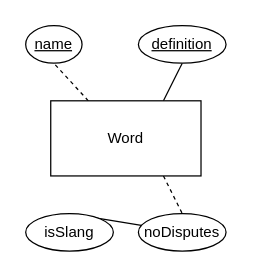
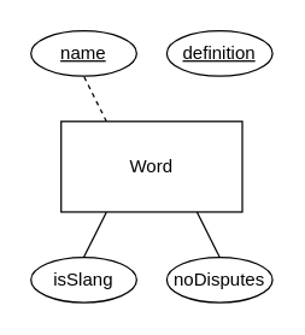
  <mxCell id="0" />
  <mxCell id="1" parent="0" />
- <mxCell id="2" style="rounded=0;orthogonalLoop=1;jettySize=auto;html=1;exitX=0.75;exitY=0;exitDx=0;exitDy=0;entryX=0.5;entryY=1;entryDx=0;entryDy=0;endArrow=none;endFill=0;" parent="1" source="5" target="7" edge="1"><mxGeometry relative="1" as="geometry" /></mxCell>
  <mxCell id="3" style="edgeStyle=none;rounded=0;orthogonalLoop=1;jettySize=auto;html=1;exitX=0.25;exitY=0;exitDx=0;exitDy=0;entryX=0.5;entryY=1;entryDx=0;entryDy=0;endArrow=none;endFill=0;dashed=1;" parent="1" source="5" target="6" edge="1"><mxGeometry relative="1" as="geometry" /></mxCell>
- <mxCell id="4" style="edgeStyle=none;rounded=0;orthogonalLoop=1;jettySize=auto;html=1;exitX=0.75;exitY=1;exitDx=0;exitDy=0;entryX=0.5;entryY=0;entryDx=0;entryDy=0;endArrow=none;endFill=0;dashed=1;" edge="1" parent="1" source="5" target="10"><mxGeometry relative="1" as="geometry" /></mxCell>
+ <mxCell id="4" style="edgeStyle=none;rounded=0;orthogonalLoop=1;jettySize=auto;html=1;exitX=0.75;exitY=1;exitDx=0;exitDy=0;entryX=0.5;entryY=0;entryDx=0;entryDy=0;endArrow=none;endFill=0;" edge="1" parent="1" source="5" target="10"><mxGeometry relative="1" as="geometry" /></mxCell>
  <mxCell id="5" value="Word" style="rounded=0;whiteSpace=wrap;html=1;" parent="1" vertex="1"><mxGeometry x="40" y="80" width="120" height="60" as="geometry" /></mxCell>
- <mxCell id="6" value="&lt;u&gt;name&lt;/u&gt;" style="ellipse;whiteSpace=wrap;html=1;" parent="1" vertex="1"><mxGeometry x="20" y="20" width="45" height="30" as="geometry" /></mxCell>
+ <mxCell id="6" value="&lt;u&gt;name&lt;/u&gt;" style="ellipse;whiteSpace=wrap;html=1;" parent="1" vertex="1"><mxGeometry x="20" y="20" width="70" height="30" as="geometry" /></mxCell>
  <mxCell id="7" value="&lt;u&gt;definition&lt;/u&gt;" style="ellipse;whiteSpace=wrap;html=1;" parent="1" vertex="1"><mxGeometry x="110" y="20" width="70" height="30" as="geometry" /></mxCell>
- <mxCell id="8" style="edgeStyle=none;rounded=0;orthogonalLoop=1;jettySize=auto;html=1;exitX=0.5;exitY=0;exitDx=0;exitDy=0;endArrow=none;endFill=0;" edge="1" parent="1" source="9" target="10"><mxGeometry relative="1" as="geometry" /></mxCell>
+ <mxCell id="8" style="edgeStyle=none;rounded=0;orthogonalLoop=1;jettySize=auto;html=1;exitX=0.5;exitY=0;exitDx=0;exitDy=0;entryX=0.25;entryY=1;entryDx=0;entryDy=0;endArrow=none;endFill=0;" edge="1" parent="1" source="9" target="5"><mxGeometry relative="1" as="geometry" /></mxCell>
  <mxCell id="9" value="isSlang" style="ellipse;whiteSpace=wrap;html=1;" parent="1" vertex="1"><mxGeometry x="20" y="170" width="70" height="30" as="geometry" /></mxCell>
  <mxCell id="10" value="noDisputes" style="ellipse;whiteSpace=wrap;html=1;" vertex="1" parent="1"><mxGeometry x="110" y="170" width="70" height="30" as="geometry" /></mxCell>
